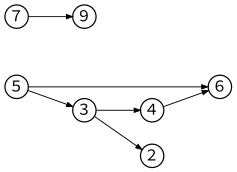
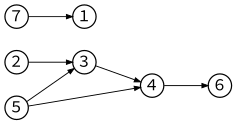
  digraph {
    fontname="Source Code Pro"
    rankdir=LR
    node [fixedsize=true fontname="Source Code Pro" shape=circle]
    edge [arrowsize=0.5 fontname="Source Code Pro" penwidth=0.75]
    5 [width=.26]
    6 [width=.26]
    3 [width=.26]
    4 [width=.26]
    2 [width=.26]
-   1 [width=.26 label=9]
+   1 [width=.26]
    n7 [label=7 width=.26]
-   5 -> 6
+   5 -> 4
    5 -> 3
    3 -> 4
    4 -> 6
-   3 -> 2
+   2 -> 3
    n7 -> 1
  }
